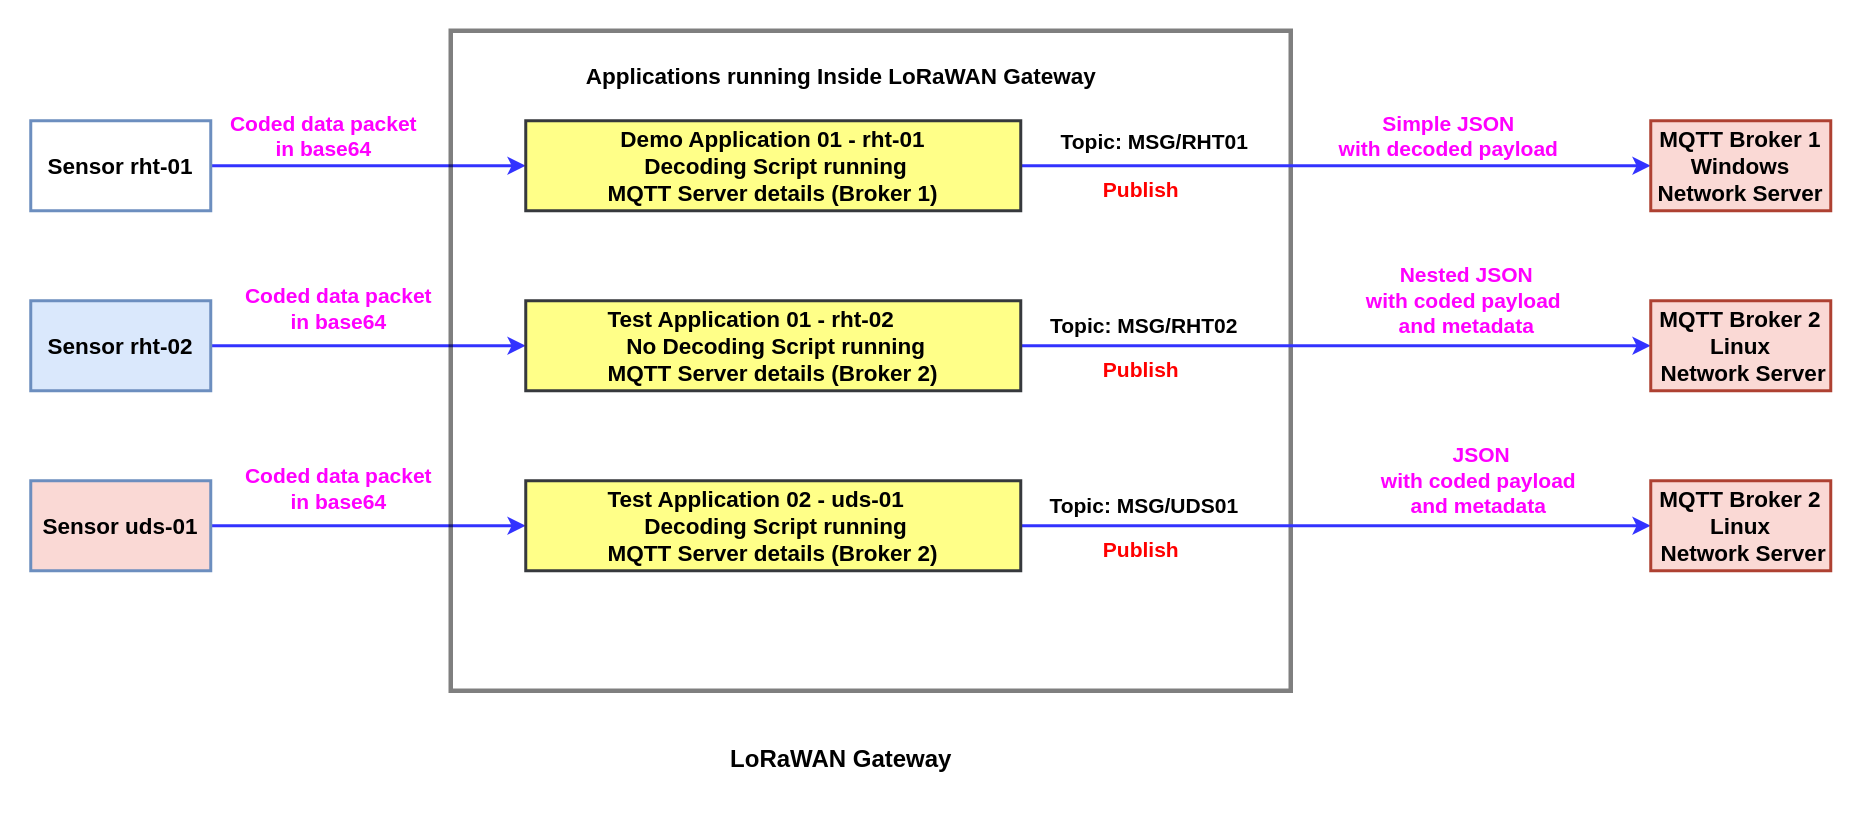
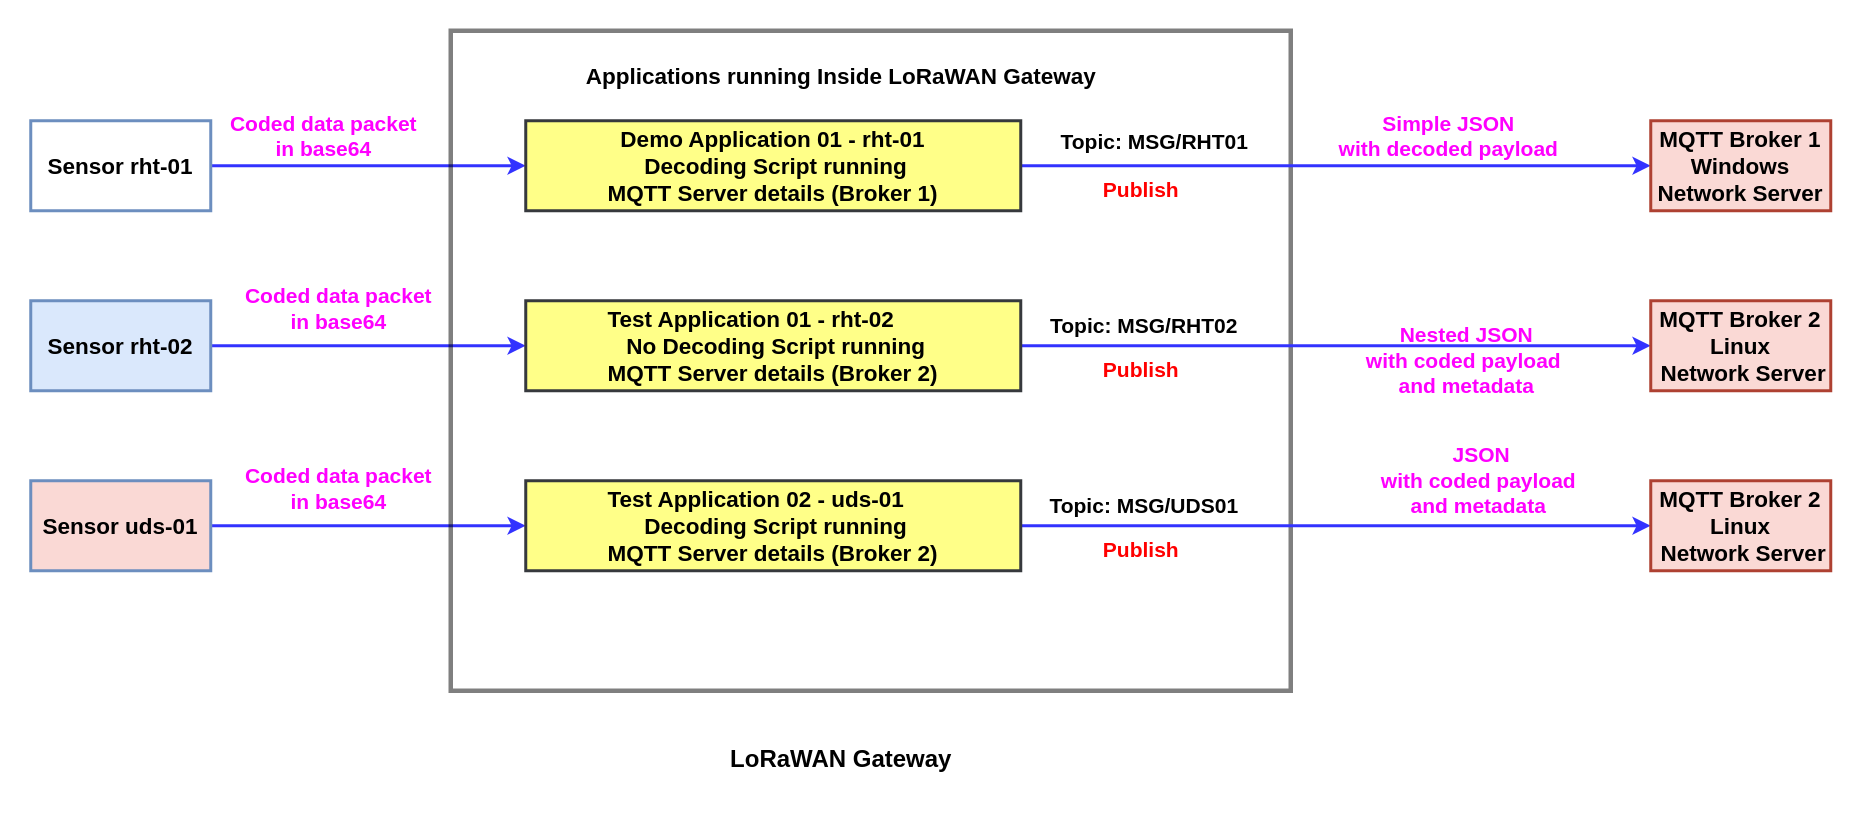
  <mxCell id="0" />
  <mxCell id="1" parent="0" />
  <mxCell id="2" style="edgeStyle=orthogonalEdgeStyle;rounded=0;orthogonalLoop=1;jettySize=auto;html=1;exitX=1;exitY=0.5;exitDx=0;exitDy=0;entryX=0;entryY=0.5;entryDx=0;entryDy=0;strokeColor=#3333FF;strokeWidth=2;fontSize=15;fontColor=#000000;" edge="1" parent="1" source="3" target="10"><mxGeometry relative="1" as="geometry" /></mxCell>
  <mxCell id="3" value="Sensor rht-01" style="rounded=0;whiteSpace=wrap;html=1;fontStyle=1;fontSize=15;fillColor=#ffffff;strokeColor=#6c8ebf;strokeWidth=2;" vertex="1" parent="1"><mxGeometry x="20" y="80" width="120" height="60" as="geometry" /></mxCell>
  <mxCell id="4" style="edgeStyle=orthogonalEdgeStyle;rounded=0;orthogonalLoop=1;jettySize=auto;html=1;exitX=1;exitY=0.5;exitDx=0;exitDy=0;strokeColor=#3333FF;strokeWidth=2;fontSize=15;fontColor=#000000;" edge="1" parent="1" source="5" target="12"><mxGeometry relative="1" as="geometry" /></mxCell>
  <mxCell id="5" value="Sensor rht-02" style="rounded=0;whiteSpace=wrap;html=1;fontStyle=1;fontSize=15;fillColor=#dae8fc;strokeColor=#6c8ebf;strokeWidth=2;" vertex="1" parent="1"><mxGeometry x="20" y="200" width="120" height="60" as="geometry" /></mxCell>
  <mxCell id="6" style="edgeStyle=orthogonalEdgeStyle;rounded=0;orthogonalLoop=1;jettySize=auto;html=1;exitX=1;exitY=0.5;exitDx=0;exitDy=0;strokeColor=#3333FF;strokeWidth=2;fontSize=15;fontColor=#000000;" edge="1" parent="1" source="7" target="14"><mxGeometry relative="1" as="geometry" /></mxCell>
  <mxCell id="7" value="Sensor uds-01" style="rounded=0;whiteSpace=wrap;html=1;fontStyle=1;fontSize=15;fillColor=#fad9d5;strokeColor=#6c8ebf;strokeWidth=2;" vertex="1" parent="1"><mxGeometry x="20" y="320" width="120" height="60" as="geometry" /></mxCell>
  <mxCell id="8" value="" style="rounded=0;whiteSpace=wrap;html=1;fontStyle=1;fontSize=15;fillStyle=auto;strokeWidth=3;fillColor=none;strokeColor=#000000;opacity=50;" vertex="1" parent="1"><mxGeometry x="300" y="20" width="560" height="440" as="geometry" /></mxCell>
  <mxCell id="9" style="edgeStyle=orthogonalEdgeStyle;rounded=0;orthogonalLoop=1;jettySize=auto;html=1;exitX=1;exitY=0.5;exitDx=0;exitDy=0;entryX=0;entryY=0.5;entryDx=0;entryDy=0;strokeColor=#3333FF;strokeWidth=2;fontSize=15;fontColor=#000000;" edge="1" parent="1" source="10" target="15"><mxGeometry relative="1" as="geometry" /></mxCell>
  <mxCell id="10" value="&lt;div align=&quot;center&quot;&gt;&lt;b&gt;Demo Application 01 - rht-01&lt;br&gt;&lt;/b&gt;&lt;/div&gt;&lt;div align=&quot;center&quot;&gt;&lt;b&gt;&amp;nbsp;Decoding Script running&lt;/b&gt;&lt;/div&gt;&lt;div align=&quot;center&quot;&gt;&lt;b&gt;MQTT Server details (Broker 1)&lt;br&gt;&lt;/b&gt;&lt;/div&gt;" style="rounded=0;whiteSpace=wrap;html=1;labelBackgroundColor=none;fillStyle=auto;fontSize=15;fillColor=#ffff88;strokeColor=#36393d;align=center;strokeWidth=2;" vertex="1" parent="1"><mxGeometry x="350" y="80" width="330" height="60" as="geometry" /></mxCell>
  <mxCell id="11" style="edgeStyle=orthogonalEdgeStyle;rounded=0;orthogonalLoop=1;jettySize=auto;html=1;exitX=1;exitY=0.5;exitDx=0;exitDy=0;strokeColor=#3333FF;strokeWidth=2;fontSize=15;fontColor=#000000;" edge="1" parent="1" source="12" target="16"><mxGeometry relative="1" as="geometry" /></mxCell>
  <mxCell id="12" value="&lt;div align=&quot;left&quot;&gt;&lt;b&gt;Test Application 01 - rht-02&lt;br&gt;&lt;/b&gt;&lt;/div&gt;&lt;div&gt;&lt;b&gt;&amp;nbsp;No Decoding Script running&lt;br&gt;&lt;/b&gt;&lt;/div&gt;&lt;div&gt;&lt;b&gt;MQTT Server details (Broker 2)&lt;br&gt;&lt;/b&gt;&lt;/div&gt;" style="rounded=0;whiteSpace=wrap;html=1;labelBackgroundColor=none;fillStyle=auto;fontSize=15;fillColor=#ffff88;strokeColor=#36393d;strokeWidth=2;" vertex="1" parent="1"><mxGeometry x="350" y="200" width="330" height="60" as="geometry" /></mxCell>
  <mxCell id="13" style="edgeStyle=orthogonalEdgeStyle;rounded=0;orthogonalLoop=1;jettySize=auto;html=1;exitX=1;exitY=0.5;exitDx=0;exitDy=0;entryX=0;entryY=0.5;entryDx=0;entryDy=0;strokeColor=#3333FF;strokeWidth=2;fontSize=15;fontColor=#000000;" edge="1" parent="1" source="14" target="17"><mxGeometry relative="1" as="geometry" /></mxCell>
  <mxCell id="14" value="&lt;div align=&quot;left&quot;&gt;&lt;b&gt;Test Application 02 - uds-01&lt;br&gt;&lt;/b&gt;&lt;/div&gt;&lt;div&gt;&lt;b&gt;&amp;nbsp;Decoding Script running&lt;br&gt;&lt;/b&gt;&lt;/div&gt;&lt;div&gt;&lt;b&gt;MQTT Server details (Broker 2)&lt;br&gt;&lt;/b&gt;&lt;/div&gt;" style="rounded=0;whiteSpace=wrap;html=1;labelBackgroundColor=none;fillStyle=auto;fontSize=15;fillColor=#ffff88;strokeColor=#36393d;strokeWidth=2;" vertex="1" parent="1"><mxGeometry x="350" y="320" width="330" height="60" as="geometry" /></mxCell>
  <mxCell id="15" value="&lt;div style=&quot;font-size: 15px;&quot;&gt;MQTT Broker 1&lt;br style=&quot;font-size: 15px;&quot;&gt;&lt;/div&gt;&lt;div style=&quot;font-size: 15px;&quot;&gt;Windows Network Server&lt;/div&gt;" style="rounded=0;whiteSpace=wrap;html=1;fontStyle=1;fontSize=15;fillColor=#fad9d5;strokeColor=#ae4132;strokeWidth=2;" vertex="1" parent="1"><mxGeometry x="1100" y="80" width="120" height="60" as="geometry" /></mxCell>
  <mxCell id="16" value="&lt;div style=&quot;font-size: 15px;&quot;&gt;MQTT Broker 2&lt;br style=&quot;font-size: 15px;&quot;&gt;&lt;/div&gt;&lt;div style=&quot;font-size: 15px;&quot;&gt;Linux&lt;/div&gt;&lt;div style=&quot;font-size: 15px;&quot;&gt;&amp;nbsp;Network Server&lt;/div&gt;" style="rounded=0;whiteSpace=wrap;html=1;fontStyle=1;fontSize=15;fillColor=#fad9d5;strokeColor=#ae4132;strokeWidth=2;" vertex="1" parent="1"><mxGeometry x="1100" y="200" width="120" height="60" as="geometry" /></mxCell>
  <mxCell id="17" value="&lt;div style=&quot;font-size: 15px;&quot;&gt;MQTT Broker 2&lt;br style=&quot;font-size: 15px;&quot;&gt;&lt;/div&gt;&lt;div style=&quot;font-size: 15px;&quot;&gt;Linux&lt;/div&gt;&lt;div style=&quot;font-size: 15px;&quot;&gt;&amp;nbsp;Network Server&lt;/div&gt;" style="rounded=0;whiteSpace=wrap;html=1;fontStyle=1;fontSize=15;fillColor=#fad9d5;strokeColor=#ae4132;strokeWidth=2;" vertex="1" parent="1"><mxGeometry x="1100" y="320" width="120" height="60" as="geometry" /></mxCell>
  <mxCell id="18" value="&lt;b&gt;Applications running Inside LoRaWAN Gateway&lt;/b&gt;" style="text;html=1;align=center;verticalAlign=middle;resizable=0;points=[];autosize=1;strokeColor=none;fillColor=none;fontSize=15;fontColor=#000000;" vertex="1" parent="1"><mxGeometry x="380" y="35" width="360" height="30" as="geometry" /></mxCell>
  <mxCell id="19" value="&lt;font style=&quot;font-size: 14px;&quot;&gt;&lt;span style=&quot;background-color: transparent;&quot;&gt;&lt;font style=&quot;font-size: 14px;&quot;&gt;Topic: MSG/RHT01&lt;/font&gt;&lt;/span&gt;&lt;/font&gt;" style="edgeLabel;html=1;align=center;verticalAlign=middle;resizable=0;points=[];fontStyle=1;fontSize=12;" vertex="1" connectable="0" parent="1"><mxGeometry x="760" y="110" as="geometry"><mxPoint x="8" y="-17" as="offset" /></mxGeometry></mxCell>
  <mxCell id="20" value="&lt;font style=&quot;font-size: 14px;&quot; color=&quot;#FF0000&quot;&gt;Publish&lt;/font&gt;" style="text;html=1;align=center;verticalAlign=middle;resizable=0;points=[];autosize=1;strokeColor=none;fillColor=none;fontStyle=1;fontSize=15;" vertex="1" parent="1"><mxGeometry x="725" y="110" width="70" height="30" as="geometry" /></mxCell>
  <mxCell id="21" value="&lt;font style=&quot;font-size: 14px;&quot;&gt;Topic: MSG/RHT02&lt;/font&gt;" style="edgeLabel;html=1;align=center;verticalAlign=middle;resizable=0;points=[];fontStyle=1;fontSize=12;" vertex="1" connectable="0" parent="1"><mxGeometry x="760" y="150" as="geometry"><mxPoint x="1" y="66" as="offset" /></mxGeometry></mxCell>
  <mxCell id="22" value="&lt;font style=&quot;font-size: 14px;&quot; color=&quot;#FF0000&quot;&gt;Publish&lt;/font&gt;" style="text;html=1;align=center;verticalAlign=middle;resizable=0;points=[];autosize=1;strokeColor=none;fillColor=none;fontStyle=1;fontSize=15;" vertex="1" parent="1"><mxGeometry x="725" y="230" width="70" height="30" as="geometry" /></mxCell>
  <mxCell id="23" value="&lt;font style=&quot;font-size: 14px;&quot; color=&quot;#FF0000&quot;&gt;Publish&lt;/font&gt;" style="text;html=1;align=center;verticalAlign=middle;resizable=0;points=[];autosize=1;strokeColor=none;fillColor=none;fontStyle=1;fontSize=15;" vertex="1" parent="1"><mxGeometry x="725" y="350" width="70" height="30" as="geometry" /></mxCell>
  <mxCell id="24" value="&lt;font style=&quot;font-size: 14px;&quot;&gt;Topic: MSG/UDS01&lt;/font&gt;" style="edgeLabel;html=1;align=center;verticalAlign=middle;resizable=0;points=[];fontStyle=1;fontSize=12;" vertex="1" connectable="0" parent="1"><mxGeometry x="760" y="270" as="geometry"><mxPoint x="1" y="66" as="offset" /></mxGeometry></mxCell>
  <mxCell id="25" value="&lt;div&gt;&lt;font color=&quot;#FF00FF&quot;&gt;&lt;b&gt;Simple JSON &lt;br&gt;&lt;/b&gt;&lt;/font&gt;&lt;/div&gt;&lt;div&gt;&lt;font color=&quot;#FF00FF&quot;&gt;&lt;b&gt;with decoded payload&lt;br&gt;&lt;/b&gt;&lt;/font&gt;&lt;/div&gt;" style="text;html=1;align=center;verticalAlign=middle;resizable=0;points=[];autosize=1;strokeColor=none;fillColor=none;fontSize=14;fontColor=#000000;" vertex="1" parent="1"><mxGeometry x="880" y="65" width="170" height="50" as="geometry" /></mxCell>
- <mxCell id="26" value="&lt;div&gt;&lt;font color=&quot;#FF00FF&quot;&gt;&lt;b&gt;&amp;nbsp;Nested JSON &lt;br&gt;&lt;/b&gt;&lt;/font&gt;&lt;/div&gt;&lt;div&gt;&lt;font color=&quot;#FF00FF&quot;&gt;&lt;b&gt;with coded payload&lt;/b&gt;&lt;/font&gt;&lt;/div&gt;&lt;div&gt;&lt;font color=&quot;#FF00FF&quot;&gt;&lt;b&gt;&amp;nbsp;and metadata&lt;br&gt;&lt;/b&gt;&lt;/font&gt;&lt;/div&gt;" style="text;html=1;align=center;verticalAlign=middle;resizable=0;points=[];autosize=1;strokeColor=none;fillColor=none;fontSize=14;fontColor=#000000;" vertex="1" parent="1"><mxGeometry x="900" y="170" width="150" height="60" as="geometry" /></mxCell>
+ <mxCell id="26" value="&lt;div&gt;&lt;font color=&quot;#FF00FF&quot;&gt;&lt;b&gt;&amp;nbsp;Nested JSON &lt;br&gt;&lt;/b&gt;&lt;/font&gt;&lt;/div&gt;&lt;div&gt;&lt;font color=&quot;#FF00FF&quot;&gt;&lt;b&gt;with coded payload&lt;/b&gt;&lt;/font&gt;&lt;/div&gt;&lt;div&gt;&lt;font color=&quot;#FF00FF&quot;&gt;&lt;b&gt;&amp;nbsp;and metadata&lt;br&gt;&lt;/b&gt;&lt;/font&gt;&lt;/div&gt;" style="text;html=1;align=center;verticalAlign=middle;resizable=0;points=[];autosize=1;strokeColor=none;fillColor=none;fontSize=14;fontColor=#000000;" vertex="1" parent="1"><mxGeometry x="900" y="210" width="150" height="60" as="geometry" /></mxCell>
  <mxCell id="27" value="&lt;div&gt;&lt;font color=&quot;#FF00FF&quot;&gt;&lt;b&gt;&amp;nbsp;JSON &lt;br&gt;&lt;/b&gt;&lt;/font&gt;&lt;/div&gt;&lt;div&gt;&lt;font color=&quot;#FF00FF&quot;&gt;&lt;b&gt;with coded payload&lt;/b&gt;&lt;/font&gt;&lt;/div&gt;&lt;div&gt;&lt;font color=&quot;#FF00FF&quot;&gt;&lt;b&gt;and metadata&lt;br&gt;&lt;/b&gt;&lt;/font&gt;&lt;/div&gt;" style="text;html=1;align=center;verticalAlign=middle;resizable=0;points=[];autosize=1;strokeColor=none;fillColor=none;fontSize=14;fontColor=#000000;" vertex="1" parent="1"><mxGeometry x="910" y="290" width="150" height="60" as="geometry" /></mxCell>
  <mxCell id="28" value="&lt;div&gt;&lt;b&gt;&lt;font color=&quot;#FF00FF&quot;&gt;Coded data packet &lt;br&gt;&lt;/font&gt;&lt;/b&gt;&lt;/div&gt;&lt;div&gt;&lt;b&gt;&lt;font color=&quot;#FF00FF&quot;&gt;in base64 &lt;/font&gt;&lt;/b&gt;&lt;/div&gt;" style="text;html=1;align=center;verticalAlign=middle;resizable=0;points=[];autosize=1;strokeColor=none;fillColor=none;fontSize=14;fontColor=#000000;" vertex="1" parent="1"><mxGeometry x="140" y="65" width="150" height="50" as="geometry" /></mxCell>
  <mxCell id="29" value="&lt;div&gt;&lt;b&gt;&lt;font color=&quot;#FF00FF&quot;&gt;Coded data packet &lt;br&gt;&lt;/font&gt;&lt;/b&gt;&lt;/div&gt;&lt;div&gt;&lt;b&gt;&lt;font color=&quot;#FF00FF&quot;&gt;in base64 &lt;/font&gt;&lt;/b&gt;&lt;/div&gt;" style="text;html=1;align=center;verticalAlign=middle;resizable=0;points=[];autosize=1;strokeColor=none;fillColor=none;fontSize=14;fontColor=#000000;" vertex="1" parent="1"><mxGeometry x="150" y="180" width="150" height="50" as="geometry" /></mxCell>
  <mxCell id="30" value="&lt;div&gt;&lt;b&gt;&lt;font color=&quot;#FF00FF&quot;&gt;Coded data packet &lt;br&gt;&lt;/font&gt;&lt;/b&gt;&lt;/div&gt;&lt;div&gt;&lt;b&gt;&lt;font color=&quot;#FF00FF&quot;&gt;in base64 &lt;/font&gt;&lt;/b&gt;&lt;/div&gt;" style="text;html=1;align=center;verticalAlign=middle;resizable=0;points=[];autosize=1;strokeColor=none;fillColor=none;fontSize=14;fontColor=#000000;" vertex="1" parent="1"><mxGeometry x="150" y="300" width="150" height="50" as="geometry" /></mxCell>
  <mxCell id="31" value="&lt;b&gt;&lt;font style=&quot;font-size: 16px;&quot;&gt;LoRaWAN Gateway&lt;/font&gt;&lt;/b&gt;" style="text;html=1;align=center;verticalAlign=middle;resizable=0;points=[];autosize=1;strokeColor=none;fillColor=none;fontSize=14;fontColor=#000000;" vertex="1" parent="1"><mxGeometry x="475" y="490" width="170" height="30" as="geometry" /></mxCell>
